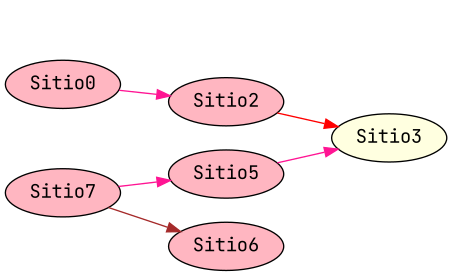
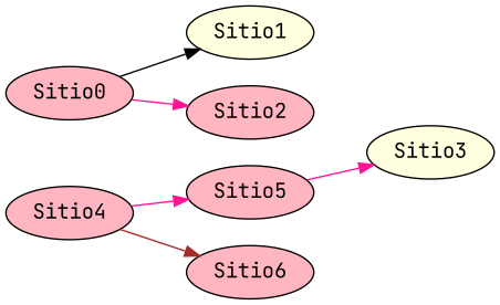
  strict digraph {
    fontname="JetBrains Mono"
    rankdir=LR
    node [fillcolor=lightpink fontname="JetBrains Mono" style=filled]
    edge [color=deeppink fontname="JetBrains Mono"]
    n1 [label=Sitio0]
+   n2 [fillcolor=lightyellow label=Sitio1]
    n3 [label=Sitio2]
    n4 [fillcolor=lightyellow label=Sitio3]
-   n5 [label=Sitio7]
+   n5 [label=Sitio4]
    n6 [label=Sitio5]
    n7 [label=Sitio6]
+   n1 -> n2 [color=black]
    n1 -> n3
-   n3 -> n4 [color=red]
    n5 -> n6
    n5 -> n7 [color=brown]
    n6 -> n4
  }
